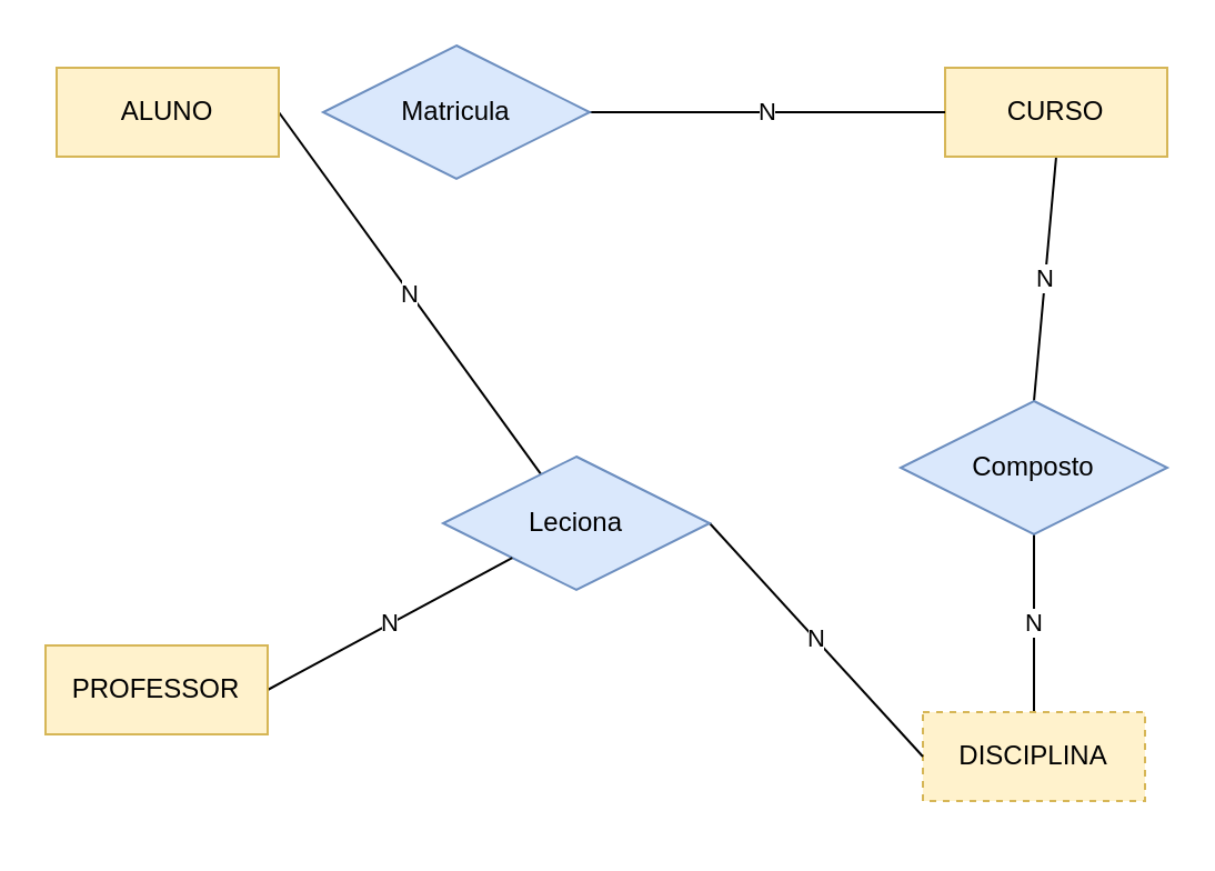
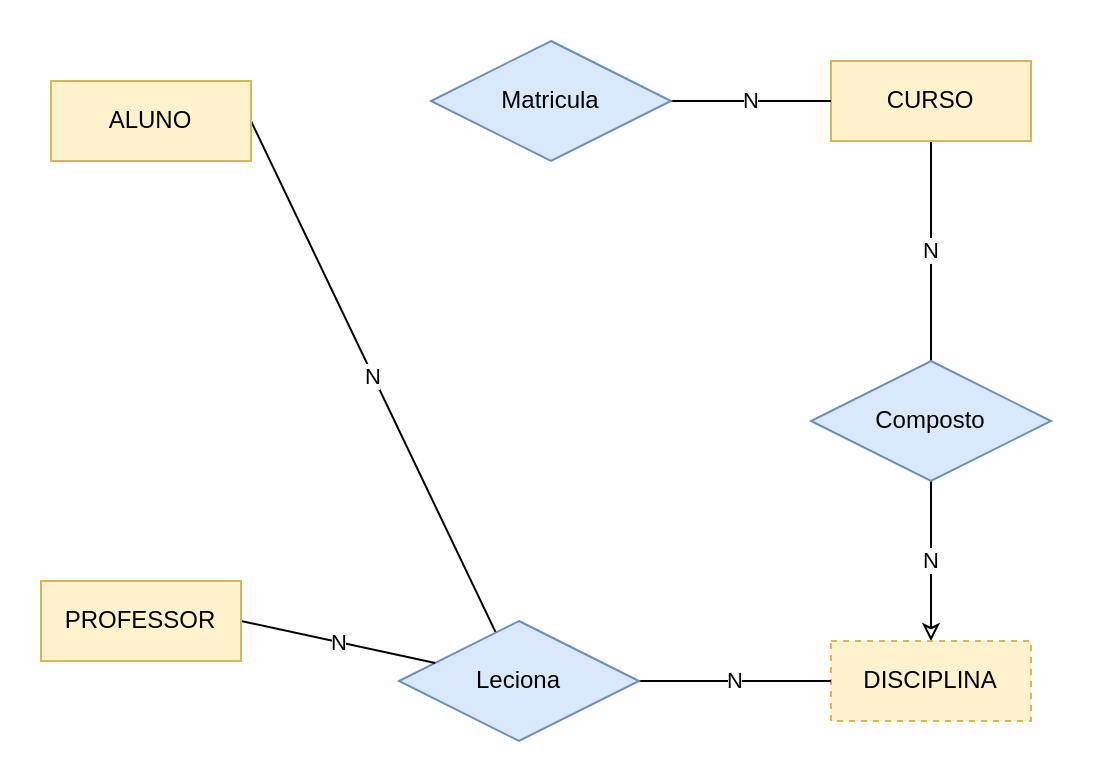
  <mxCell id="0" />
  <mxCell id="1" parent="0" />
  <mxCell id="2" value="N" style="edgeStyle=none;html=1;exitX=1;exitY=0.5;exitDx=0;exitDy=0;endArrow=none;endFill=0;" edge="1" parent="1" source="3" target="12"><mxGeometry relative="1" as="geometry" /></mxCell>
- <mxCell id="3" value="ALUNO" style="whiteSpace=wrap;html=1;align=center;fillColor=#fff2cc;strokeColor=#d6b656;" vertex="1" parent="1"><mxGeometry x="25" y="30" width="100" height="40" as="geometry" /></mxCell>
+ <mxCell id="3" value="ALUNO" style="whiteSpace=wrap;html=1;align=center;fillColor=#fff2cc;strokeColor=#d6b656;" vertex="1" parent="1"><mxGeometry x="25" y="40" width="100" height="40" as="geometry" /></mxCell>
  <mxCell id="4" value="N" style="edgeStyle=none;html=1;exitX=0.5;exitY=1;exitDx=0;exitDy=0;entryX=0.5;entryY=0;entryDx=0;entryDy=0;endArrow=none;endFill=0;" edge="1" parent="1" source="5" target="9"><mxGeometry relative="1" as="geometry" /></mxCell>
- <mxCell id="5" value="CURSO" style="whiteSpace=wrap;html=1;align=center;fillColor=#fff2cc;strokeColor=#d6b656;" vertex="1" parent="1"><mxGeometry x="425" y="30" width="100" height="40" as="geometry" /></mxCell>
+ <mxCell id="5" value="CURSO" style="whiteSpace=wrap;html=1;align=center;fillColor=#fff2cc;strokeColor=#d6b656;" vertex="1" parent="1"><mxGeometry x="415" y="30" width="100" height="40" as="geometry" /></mxCell>
  <mxCell id="6" value="N" style="edgeStyle=none;html=1;exitX=1;exitY=0.5;exitDx=0;exitDy=0;endArrow=none;endFill=0;" edge="1" parent="1" source="7" target="5"><mxGeometry relative="1" as="geometry" /></mxCell>
- <mxCell id="7" value="Matricula" style="shape=rhombus;perimeter=rhombusPerimeter;whiteSpace=wrap;html=1;align=center;fillColor=#dae8fc;strokeColor=#6c8ebf;" vertex="1" parent="1"><mxGeometry x="145" y="20" width="120" height="60" as="geometry" /></mxCell>
- <mxCell id="8" value="N" style="edgeStyle=none;html=1;exitX=0.5;exitY=1;exitDx=0;exitDy=0;endArrow=none;endFill=0;" edge="1" parent="1" source="9" target="10"><mxGeometry relative="1" as="geometry" /></mxCell>
+ <mxCell id="7" value="Matricula" style="shape=rhombus;perimeter=rhombusPerimeter;whiteSpace=wrap;html=1;align=center;fillColor=#dae8fc;strokeColor=#6c8ebf;" vertex="1" parent="1"><mxGeometry x="215" y="20" width="120" height="60" as="geometry" /></mxCell>
+ <mxCell id="8" value="N" style="edgeStyle=none;html=1;exitX=0.5;exitY=1;exitDx=0;exitDy=0;endArrow=classic;endFill=0;" edge="1" parent="1" source="9" target="10"><mxGeometry relative="1" as="geometry" /></mxCell>
  <mxCell id="9" value="Composto" style="shape=rhombus;perimeter=rhombusPerimeter;whiteSpace=wrap;html=1;align=center;fillColor=#dae8fc;strokeColor=#6c8ebf;" vertex="1" parent="1"><mxGeometry x="405" y="180" width="120" height="60" as="geometry" /></mxCell>
  <mxCell id="10" value="DISCIPLINA" style="whiteSpace=wrap;html=1;align=center;fillColor=#fff2cc;strokeColor=#d6b656;dashed=1;" vertex="1" parent="1"><mxGeometry x="415" y="320" width="100" height="40" as="geometry" /></mxCell>
  <mxCell id="11" value="N" style="edgeStyle=none;html=1;exitX=1;exitY=0.5;exitDx=0;exitDy=0;entryX=0;entryY=0.5;entryDx=0;entryDy=0;endArrow=none;endFill=0;" edge="1" parent="1" source="12" target="10"><mxGeometry relative="1" as="geometry" /></mxCell>
- <mxCell id="12" value="Leciona" style="shape=rhombus;perimeter=rhombusPerimeter;whiteSpace=wrap;html=1;align=center;fillColor=#dae8fc;strokeColor=#6c8ebf;" vertex="1" parent="1"><mxGeometry x="199" y="205" width="120" height="60" as="geometry" /></mxCell>
+ <mxCell id="12" value="Leciona" style="shape=rhombus;perimeter=rhombusPerimeter;whiteSpace=wrap;html=1;align=center;fillColor=#dae8fc;strokeColor=#6c8ebf;" vertex="1" parent="1"><mxGeometry x="199" y="310" width="120" height="60" as="geometry" /></mxCell>
  <mxCell id="13" value="N" style="edgeStyle=none;html=1;exitX=1;exitY=0.5;exitDx=0;exitDy=0;endArrow=none;endFill=0;" edge="1" parent="1" source="14" target="12"><mxGeometry relative="1" as="geometry" /></mxCell>
  <mxCell id="14" value="PROFESSOR" style="whiteSpace=wrap;html=1;align=center;fillColor=#fff2cc;strokeColor=#d6b656;" vertex="1" parent="1"><mxGeometry x="20" y="290" width="100" height="40" as="geometry" /></mxCell>
